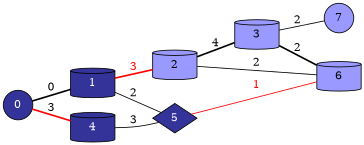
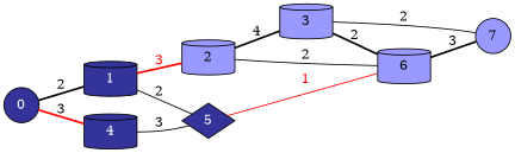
  graph {
    rankdir=LR
    node [fillcolor="#333399" shape=cylinder style=filled]
    edge [style=bold]
    0 [fontcolor=white shape=circle]
    1 [fontcolor=white]
    4 [fontcolor=white]
    2 [fillcolor="#9999ff"]
    5 [fontcolor=white shape=diamond]
    3 [fillcolor="#9999ff"]
    6 [fillcolor="#9999ff"]
    7 [fillcolor="#9999ff" shape=circle]
-   0 -- 1 [label=0]
+   0 -- 1 [label=2]
    0 -- 4 [color=red label=3]
    1 -- 2 [color=red fontcolor=red label=3]
    1 -- 5 [label=2 style=solid]
    4 -- 5 [label=3 style=solid]
    2 -- 3 [label=4]
    2 -- 6 [label=2 style=solid]
    5 -- 6 [color=red fontcolor=red label=1 style=solid]
    3 -- 6 [label=2]
    3 -- 7 [label=2 style=solid]
+   6 -- 7 [label=3]
  }
